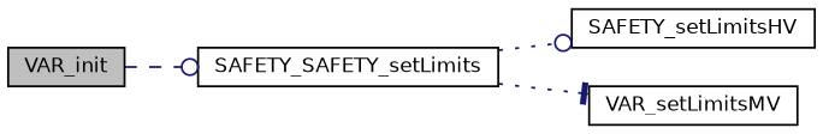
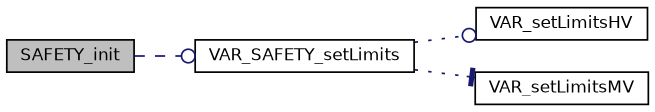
  digraph {
    rankdir=LR
    node [color=black fillcolor=white fontname=Helvetica fontsize=10 shape=record style=filled]
    edge [arrowhead=odot color=midnightblue fontname=Helvetica fontsize=10 labelfontname=Helvetica labelfontsize=10 style=dotted]
-   n1 [fillcolor=grey75 fontcolor=black height=0.2 label=VAR_init width=0.4]
-   n2 [height=0.2 label=SAFETY_SAFETY_setLimits width=0.4]
-   n3 [height=0.2 label=SAFETY_setLimitsHV width=0.4]
+   n1 [fillcolor=grey75 fontcolor=black height=0.2 label=SAFETY_init width=0.4]
+   n2 [height=0.2 label=VAR_SAFETY_setLimits width=0.4]
+   n3 [height=0.2 label=VAR_setLimitsHV width=0.4]
    n4 [height=0.2 label=VAR_setLimitsMV width=0.4]
    n1 -> n2 [style=dashed]
    n2 -> n3
    n2 -> n4 [arrowhead=tee]
  }
